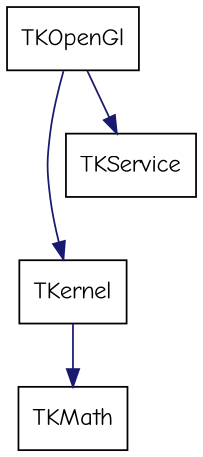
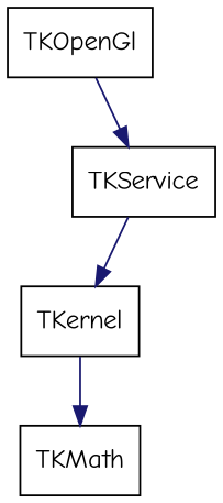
  digraph {
    aspect=1
    fontname="Comic Neue"
    node [fontname="Comic Neue" shape=box]
    edge [color=midnightblue fontname="Comic Neue" style=solid]
    TKOpenGl
    TKernel
    TKService
    TKMath
-   TKOpenGl -> TKernel
+   TKService -> TKernel
    TKOpenGl -> TKService
    TKernel -> TKMath
  }
